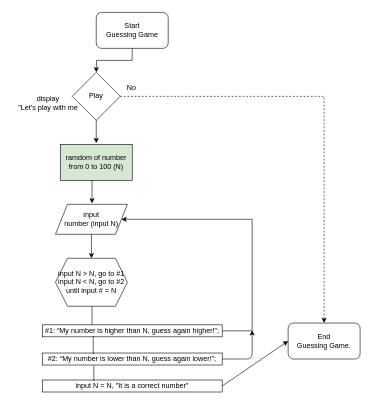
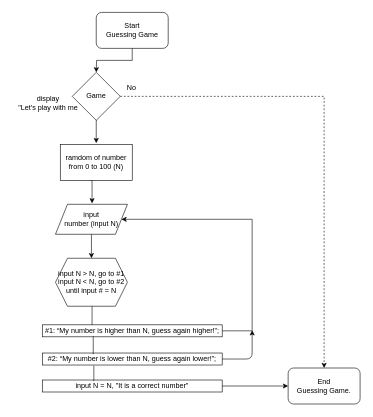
  <mxCell id="0" />
  <mxCell id="1" parent="0" />
  <mxCell id="2" style="edgeStyle=orthogonalEdgeStyle;rounded=0;orthogonalLoop=1;jettySize=auto;html=1;exitX=0.5;exitY=1;exitDx=0;exitDy=0;entryX=0.592;entryY=-0.031;entryDx=0;entryDy=0;entryPerimeter=0;" parent="1" edge="1"><mxGeometry relative="1" as="geometry"><mxPoint x="150" y="300" as="sourcePoint" /><mxPoint x="153.04" y="338.45" as="targetPoint" /></mxGeometry></mxCell>
- <mxCell id="3" value="ramdom of number&lt;br&gt;from 0 to 100 (N)" style="rounded=0;whiteSpace=wrap;html=1;fillColor=#d5e8d4;" parent="1" vertex="1"><mxGeometry x="100" y="240" width="120" height="60" as="geometry" /></mxCell>
+ <mxCell id="3" value="ramdom of number&lt;br&gt;from 0 to 100 (N)" style="rounded=0;whiteSpace=wrap;html=1;" parent="1" vertex="1"><mxGeometry x="100" y="240" width="120" height="60" as="geometry" /></mxCell>
  <mxCell id="4" value="Start&lt;br&gt;Guessing Game" style="rounded=1;whiteSpace=wrap;html=1;" parent="1" vertex="1"><mxGeometry x="160" y="20" width="120" height="60" as="geometry" /></mxCell>
  <mxCell id="5" value="" style="edgeStyle=orthogonalEdgeStyle;rounded=0;orthogonalLoop=1;jettySize=auto;html=1;entryX=0.5;entryY=0;entryDx=0;entryDy=0;exitX=0.5;exitY=1;exitDx=0;exitDy=0;" parent="1" source="4" edge="1"><mxGeometry relative="1" as="geometry"><mxPoint x="160" y="120" as="targetPoint" /></mxGeometry></mxCell>
  <mxCell id="6" style="edgeStyle=orthogonalEdgeStyle;rounded=0;orthogonalLoop=1;jettySize=auto;html=1;exitX=0.5;exitY=1;exitDx=0;exitDy=0;entryX=0.5;entryY=0;entryDx=0;entryDy=0;" parent="1" edge="1"><mxGeometry relative="1" as="geometry"><mxPoint x="160" y="198" as="sourcePoint" /><mxPoint x="160" y="238" as="targetPoint" /><Array as="points"><mxPoint x="160" y="228" /><mxPoint x="160" y="228" /></Array></mxGeometry></mxCell>
  <mxCell id="7" value="No" style="text;html=1;strokeColor=none;fillColor=none;align=center;verticalAlign=middle;whiteSpace=wrap;rounded=0;" parent="1" vertex="1"><mxGeometry x="199" y="136" width="40" height="20" as="geometry" /></mxCell>
  <mxCell id="8" style="edgeStyle=orthogonalEdgeStyle;rounded=0;orthogonalLoop=1;jettySize=auto;html=1;exitX=1;exitY=0.5;exitDx=0;exitDy=0;entryX=0.5;entryY=0;entryDx=0;entryDy=0;dashed=1;" parent="1" source="9" target="10" edge="1"><mxGeometry relative="1" as="geometry"><mxPoint x="540" y="400" as="targetPoint" /></mxGeometry></mxCell>
- <mxCell id="9" value="Play" style="rhombus;whiteSpace=wrap;html=1;" parent="1" vertex="1"><mxGeometry x="120" y="120" width="80" height="80" as="geometry" /></mxCell>
- <mxCell id="10" value="End&lt;br&gt;Guessing Game." style="rounded=1;whiteSpace=wrap;html=1;" parent="1" vertex="1"><mxGeometry x="480" y="538" width="120" height="60" as="geometry" /></mxCell>
+ <mxCell id="9" value="Game" style="rhombus;whiteSpace=wrap;html=1;" parent="1" vertex="1"><mxGeometry x="120" y="120" width="80" height="80" as="geometry" /></mxCell>
+ <mxCell id="10" value="End&lt;br&gt;Guessing Game." style="rounded=1;whiteSpace=wrap;html=1;" parent="1" vertex="1"><mxGeometry x="480" y="613" width="120" height="60" as="geometry" /></mxCell>
  <mxCell id="11" value="display&lt;br&gt;&quot;Let's play with me" style="text;html=1;strokeColor=none;fillColor=none;align=center;verticalAlign=middle;whiteSpace=wrap;rounded=0;" parent="1" vertex="1"><mxGeometry y="162" width="120" height="20" as="geometry" x="20" /></mxCell>
  <mxCell id="12" value="input&lt;br&gt;number (input N)" style="shape=parallelogram;perimeter=parallelogramPerimeter;whiteSpace=wrap;html=1;fixedSize=1;" parent="1" vertex="1"><mxGeometry x="92" y="340" width="120" height="50" as="geometry" /></mxCell>
  <mxCell id="13" value="" style="endArrow=classic;html=1;exitX=0.5;exitY=1;exitDx=0;exitDy=0;entryX=0.5;entryY=0;entryDx=0;entryDy=0;" parent="1" edge="1"><mxGeometry width="50" height="50" relative="1" as="geometry"><mxPoint x="152" y="390" as="sourcePoint" /><mxPoint x="152" y="430" as="targetPoint" /><Array as="points" /></mxGeometry></mxCell>
  <mxCell id="14" value="input N &amp;gt; N, go to #1&lt;br&gt;input N &amp;lt; N, go to #2&lt;br&gt;until input # = N" style="shape=hexagon;perimeter=hexagonPerimeter2;whiteSpace=wrap;html=1;fixedSize=1;" parent="1" vertex="1"><mxGeometry x="92" y="430" width="120" height="80" as="geometry" /></mxCell>
  <mxCell id="15" style="edgeStyle=orthogonalEdgeStyle;rounded=0;orthogonalLoop=1;jettySize=auto;html=1;exitX=1;exitY=0.5;exitDx=0;exitDy=0;entryX=1;entryY=0.5;entryDx=0;entryDy=0;" parent="1" source="16" target="12" edge="1"><mxGeometry relative="1" as="geometry"><mxPoint x="420" y="350" as="targetPoint" /><mxPoint x="370" y="531" as="sourcePoint" /><Array as="points"><mxPoint x="420" y="551" /><mxPoint x="420" y="365" /></Array></mxGeometry></mxCell>
  <mxCell id="16" value="#1: “My number is higher than N, guess again higher!”;" style="rounded=0;whiteSpace=wrap;html=1;" parent="1" vertex="1"><mxGeometry x="70" y="541" width="300" height="20" as="geometry" /></mxCell>
  <mxCell id="17" value="#2: “My number is lower than N, guess again lower!”;" style="rounded=0;whiteSpace=wrap;html=1;" parent="1" vertex="1"><mxGeometry x="70" y="588" width="300" height="20" as="geometry" /></mxCell>
  <mxCell id="18" value="" style="endArrow=none;html=1;" parent="1" edge="1"><mxGeometry width="50" height="50" relative="1" as="geometry"><mxPoint x="153" y="541" as="sourcePoint" /><mxPoint x="153" y="510" as="targetPoint" /></mxGeometry></mxCell>
  <mxCell id="19" value="" style="endArrow=none;html=1;" parent="1" edge="1"><mxGeometry width="50" height="50" relative="1" as="geometry"><mxPoint x="155" y="590" as="sourcePoint" /><mxPoint x="155" y="560" as="targetPoint" /></mxGeometry></mxCell>
  <mxCell id="20" value="input N = N, &quot;It is a correct number&quot;" style="rounded=0;whiteSpace=wrap;html=1;" parent="1" vertex="1"><mxGeometry x="70" y="633" width="300" height="20" as="geometry" /></mxCell>
  <mxCell id="21" value="" style="endArrow=none;html=1;" parent="1" edge="1"><mxGeometry width="50" height="50" relative="1" as="geometry"><mxPoint x="156" y="635" as="sourcePoint" /><mxPoint x="156" y="609" as="targetPoint" /></mxGeometry></mxCell>
  <mxCell id="22" value="" style="endArrow=classic;html=1;exitX=1;exitY=0.5;exitDx=0;exitDy=0;entryX=0;entryY=0.5;entryDx=0;entryDy=0;" parent="1" source="20" target="10" edge="1"><mxGeometry width="50" height="50" relative="1" as="geometry"><mxPoint x="409" y="683" as="sourcePoint" /><mxPoint x="459" y="633" as="targetPoint" /></mxGeometry></mxCell>
  <mxCell id="23" value="" style="endArrow=classic;html=1;exitX=1;exitY=0.5;exitDx=0;exitDy=0;" parent="1" source="17" edge="1"><mxGeometry width="50" height="50" relative="1" as="geometry"><mxPoint x="409" y="611" as="sourcePoint" /><mxPoint x="420" y="550" as="targetPoint" /><Array as="points"><mxPoint x="420" y="598" /></Array></mxGeometry></mxCell>
